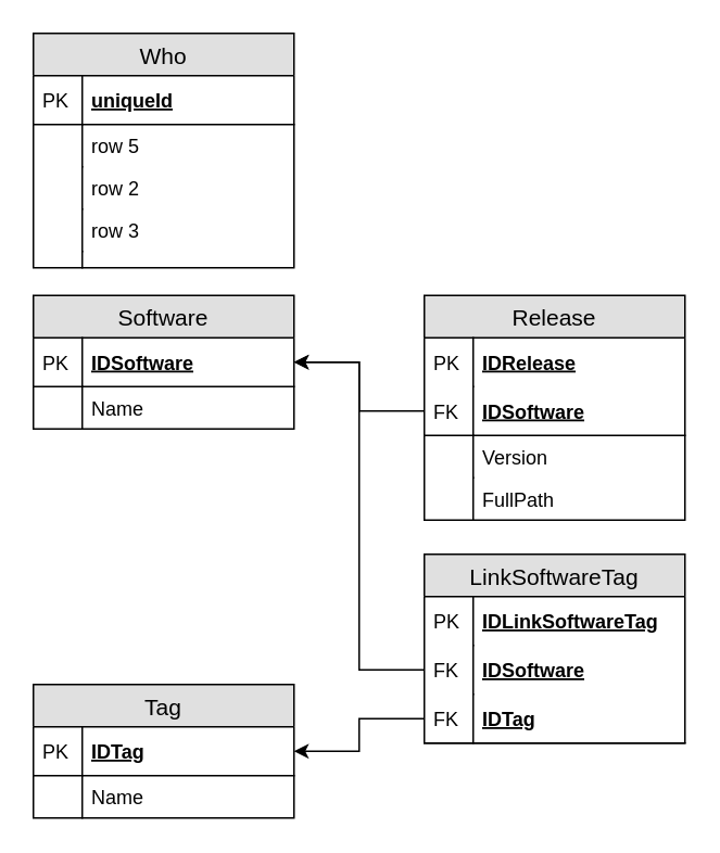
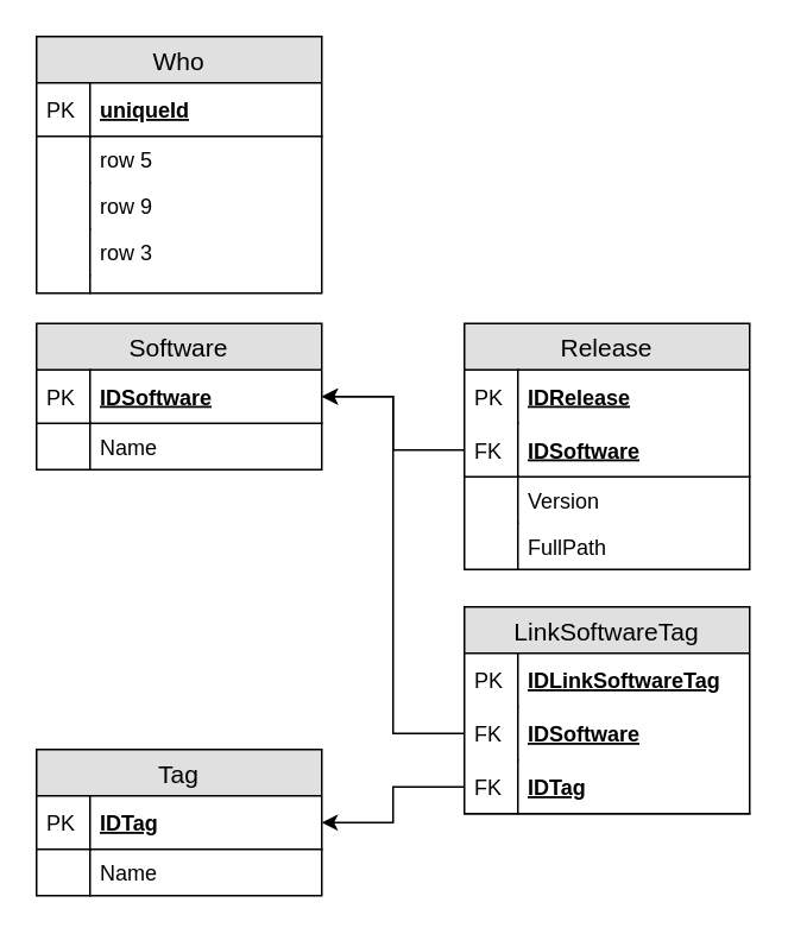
  <mxCell id="0" />
  <mxCell id="1" parent="0" />
  <mxCell id="2" value="Release" style="swimlane;fontStyle=0;childLayout=stackLayout;horizontal=1;startSize=26;fillColor=#e0e0e0;horizontalStack=0;resizeParent=1;resizeParentMax=0;resizeLast=0;collapsible=1;marginBottom=0;swimlaneFillColor=#ffffff;align=center;fontSize=14;" vertex="1" parent="1"><mxGeometry x="260" y="181" width="160" height="138" as="geometry" /></mxCell>
  <mxCell id="3" value="IDRelease" style="shape=partialRectangle;top=0;left=0;right=0;bottom=0;align=left;verticalAlign=middle;fillColor=none;spacingLeft=34;spacingRight=4;overflow=hidden;rotatable=0;points=[[0,0.5],[1,0.5]];portConstraint=eastwest;dropTarget=0;fontStyle=5;fontSize=12;" vertex="1" parent="2"><mxGeometry y="26" width="160" height="30" as="geometry" /></mxCell>
  <mxCell id="4" value="PK" style="shape=partialRectangle;top=0;left=0;bottom=0;fillColor=none;align=left;verticalAlign=middle;spacingLeft=4;spacingRight=4;overflow=hidden;rotatable=0;points=[];portConstraint=eastwest;part=1;fontSize=12;" vertex="1" connectable="0" parent="3"><mxGeometry width="30" height="30" as="geometry" /></mxCell>
  <mxCell id="5" value="IDSoftware" style="shape=partialRectangle;top=0;left=0;right=0;bottom=1;align=left;verticalAlign=middle;fillColor=none;spacingLeft=34;spacingRight=4;overflow=hidden;rotatable=0;points=[[0,0.5],[1,0.5]];portConstraint=eastwest;dropTarget=0;fontStyle=5;fontSize=12;" vertex="1" parent="2"><mxGeometry y="56" width="160" height="30" as="geometry" /></mxCell>
  <mxCell id="6" value="FK" style="shape=partialRectangle;top=0;left=0;bottom=0;fillColor=none;align=left;verticalAlign=middle;spacingLeft=4;spacingRight=4;overflow=hidden;rotatable=0;points=[];portConstraint=eastwest;part=1;fontSize=12;" vertex="1" connectable="0" parent="5"><mxGeometry width="30" height="30" as="geometry" /></mxCell>
  <mxCell id="7" value="Version" style="shape=partialRectangle;top=0;left=0;right=0;bottom=0;align=left;verticalAlign=top;fillColor=none;spacingLeft=34;spacingRight=4;overflow=hidden;rotatable=0;points=[[0,0.5],[1,0.5]];portConstraint=eastwest;dropTarget=0;fontSize=12;" vertex="1" parent="2"><mxGeometry y="86" width="160" height="26" as="geometry" /></mxCell>
  <mxCell id="8" value="" style="shape=partialRectangle;top=0;left=0;bottom=0;fillColor=none;align=left;verticalAlign=top;spacingLeft=4;spacingRight=4;overflow=hidden;rotatable=0;points=[];portConstraint=eastwest;part=1;fontSize=12;" vertex="1" connectable="0" parent="7"><mxGeometry width="30" height="26" as="geometry" /></mxCell>
  <mxCell id="9" value="FullPath" style="shape=partialRectangle;top=0;left=0;right=0;bottom=0;align=left;verticalAlign=top;fillColor=none;spacingLeft=34;spacingRight=4;overflow=hidden;rotatable=0;points=[[0,0.5],[1,0.5]];portConstraint=eastwest;dropTarget=0;fontSize=12;" vertex="1" parent="2"><mxGeometry y="112" width="160" height="26" as="geometry" /></mxCell>
  <mxCell id="10" value="" style="shape=partialRectangle;top=0;left=0;bottom=0;fillColor=none;align=left;verticalAlign=top;spacingLeft=4;spacingRight=4;overflow=hidden;rotatable=0;points=[];portConstraint=eastwest;part=1;fontSize=12;" vertex="1" connectable="0" parent="9"><mxGeometry width="30" height="26" as="geometry" /></mxCell>
  <mxCell id="11" value="Software" style="swimlane;fontStyle=0;childLayout=stackLayout;horizontal=1;startSize=26;fillColor=#e0e0e0;horizontalStack=0;resizeParent=1;resizeParentMax=0;resizeLast=0;collapsible=1;marginBottom=0;swimlaneFillColor=#ffffff;align=center;fontSize=14;" vertex="1" parent="1"><mxGeometry x="20" y="181" width="160" height="82" as="geometry" /></mxCell>
  <mxCell id="12" value="IDSoftware" style="shape=partialRectangle;top=0;left=0;right=0;bottom=1;align=left;verticalAlign=middle;fillColor=none;spacingLeft=34;spacingRight=4;overflow=hidden;rotatable=0;points=[[0,0.5],[1,0.5]];portConstraint=eastwest;dropTarget=0;fontStyle=5;fontSize=12;" vertex="1" parent="11"><mxGeometry y="26" width="160" height="30" as="geometry" /></mxCell>
  <mxCell id="13" value="PK" style="shape=partialRectangle;top=0;left=0;bottom=0;fillColor=none;align=left;verticalAlign=middle;spacingLeft=4;spacingRight=4;overflow=hidden;rotatable=0;points=[];portConstraint=eastwest;part=1;fontSize=12;" vertex="1" connectable="0" parent="12"><mxGeometry width="30" height="30" as="geometry" /></mxCell>
  <mxCell id="14" value="Name" style="shape=partialRectangle;top=0;left=0;right=0;bottom=0;align=left;verticalAlign=top;fillColor=none;spacingLeft=34;spacingRight=4;overflow=hidden;rotatable=0;points=[[0,0.5],[1,0.5]];portConstraint=eastwest;dropTarget=0;fontSize=12;" vertex="1" parent="11"><mxGeometry y="56" width="160" height="26" as="geometry" /></mxCell>
  <mxCell id="15" value="" style="shape=partialRectangle;top=0;left=0;bottom=0;fillColor=none;align=left;verticalAlign=top;spacingLeft=4;spacingRight=4;overflow=hidden;rotatable=0;points=[];portConstraint=eastwest;part=1;fontSize=12;" vertex="1" connectable="0" parent="14"><mxGeometry width="30" height="26" as="geometry" /></mxCell>
  <mxCell id="16" style="edgeStyle=orthogonalEdgeStyle;rounded=0;orthogonalLoop=1;jettySize=auto;html=1;exitX=0;exitY=0.5;exitDx=0;exitDy=0;entryX=1;entryY=0.5;entryDx=0;entryDy=0;" edge="1" parent="1" source="5" target="12"><mxGeometry relative="1" as="geometry" /></mxCell>
  <mxCell id="17" value="Tag" style="swimlane;fontStyle=0;childLayout=stackLayout;horizontal=1;startSize=26;fillColor=#e0e0e0;horizontalStack=0;resizeParent=1;resizeParentMax=0;resizeLast=0;collapsible=1;marginBottom=0;swimlaneFillColor=#ffffff;align=center;fontSize=14;" vertex="1" parent="1"><mxGeometry x="20" y="420" width="160" height="82" as="geometry" /></mxCell>
  <mxCell id="18" value="IDTag" style="shape=partialRectangle;top=0;left=0;right=0;bottom=1;align=left;verticalAlign=middle;fillColor=none;spacingLeft=34;spacingRight=4;overflow=hidden;rotatable=0;points=[[0,0.5],[1,0.5]];portConstraint=eastwest;dropTarget=0;fontStyle=5;fontSize=12;" vertex="1" parent="17"><mxGeometry y="26" width="160" height="30" as="geometry" /></mxCell>
  <mxCell id="19" value="PK" style="shape=partialRectangle;top=0;left=0;bottom=0;fillColor=none;align=left;verticalAlign=middle;spacingLeft=4;spacingRight=4;overflow=hidden;rotatable=0;points=[];portConstraint=eastwest;part=1;fontSize=12;" vertex="1" connectable="0" parent="18"><mxGeometry width="30" height="30" as="geometry" /></mxCell>
  <mxCell id="20" value="Name" style="shape=partialRectangle;top=0;left=0;right=0;bottom=0;align=left;verticalAlign=top;fillColor=none;spacingLeft=34;spacingRight=4;overflow=hidden;rotatable=0;points=[[0,0.5],[1,0.5]];portConstraint=eastwest;dropTarget=0;fontSize=12;" vertex="1" parent="17"><mxGeometry y="56" width="160" height="26" as="geometry" /></mxCell>
  <mxCell id="21" value="" style="shape=partialRectangle;top=0;left=0;bottom=0;fillColor=none;align=left;verticalAlign=top;spacingLeft=4;spacingRight=4;overflow=hidden;rotatable=0;points=[];portConstraint=eastwest;part=1;fontSize=12;" vertex="1" connectable="0" parent="20"><mxGeometry width="30" height="26" as="geometry" /></mxCell>
  <mxCell id="22" value="LinkSoftwareTag" style="swimlane;fontStyle=0;childLayout=stackLayout;horizontal=1;startSize=26;fillColor=#e0e0e0;horizontalStack=0;resizeParent=1;resizeParentMax=0;resizeLast=0;collapsible=1;marginBottom=0;swimlaneFillColor=#ffffff;align=center;fontSize=14;" vertex="1" parent="1"><mxGeometry x="260" y="340" width="160" height="116" as="geometry" /></mxCell>
  <mxCell id="23" value="IDLinkSoftwareTag" style="shape=partialRectangle;top=0;left=0;right=0;bottom=0;align=left;verticalAlign=middle;fillColor=none;spacingLeft=34;spacingRight=4;overflow=hidden;rotatable=0;points=[[0,0.5],[1,0.5]];portConstraint=eastwest;dropTarget=0;fontStyle=5;fontSize=12;" vertex="1" parent="22"><mxGeometry y="26" width="160" height="30" as="geometry" /></mxCell>
  <mxCell id="24" value="PK" style="shape=partialRectangle;top=0;left=0;bottom=0;fillColor=none;align=left;verticalAlign=middle;spacingLeft=4;spacingRight=4;overflow=hidden;rotatable=0;points=[];portConstraint=eastwest;part=1;fontSize=12;" vertex="1" connectable="0" parent="23"><mxGeometry width="30" height="30" as="geometry" /></mxCell>
  <mxCell id="25" value="IDSoftware" style="shape=partialRectangle;top=0;left=0;right=0;bottom=0;align=left;verticalAlign=middle;fillColor=none;spacingLeft=34;spacingRight=4;overflow=hidden;rotatable=0;points=[[0,0.5],[1,0.5]];portConstraint=eastwest;dropTarget=0;fontStyle=5;fontSize=12;" vertex="1" parent="22"><mxGeometry y="56" width="160" height="30" as="geometry" /></mxCell>
  <mxCell id="26" value="FK" style="shape=partialRectangle;top=0;left=0;bottom=0;fillColor=none;align=left;verticalAlign=middle;spacingLeft=4;spacingRight=4;overflow=hidden;rotatable=0;points=[];portConstraint=eastwest;part=1;fontSize=12;" vertex="1" connectable="0" parent="25"><mxGeometry width="30" height="30" as="geometry" /></mxCell>
  <mxCell id="27" value="IDTag" style="shape=partialRectangle;top=0;left=0;right=0;bottom=1;align=left;verticalAlign=middle;fillColor=none;spacingLeft=34;spacingRight=4;overflow=hidden;rotatable=0;points=[[0,0.5],[1,0.5]];portConstraint=eastwest;dropTarget=0;fontStyle=5;fontSize=12;" vertex="1" parent="22"><mxGeometry y="86" width="160" height="30" as="geometry" /></mxCell>
  <mxCell id="28" value="FK" style="shape=partialRectangle;top=0;left=0;bottom=0;fillColor=none;align=left;verticalAlign=middle;spacingLeft=4;spacingRight=4;overflow=hidden;rotatable=0;points=[];portConstraint=eastwest;part=1;fontSize=12;" vertex="1" connectable="0" parent="27"><mxGeometry width="30" height="30" as="geometry" /></mxCell>
  <mxCell id="29" style="edgeStyle=orthogonalEdgeStyle;rounded=0;orthogonalLoop=1;jettySize=auto;html=1;exitX=0;exitY=0.5;exitDx=0;exitDy=0;" edge="1" parent="1" source="27" target="18"><mxGeometry relative="1" as="geometry"><Array as="points"><mxPoint x="220" y="441" /><mxPoint x="220" y="461" /></Array></mxGeometry></mxCell>
  <mxCell id="30" style="edgeStyle=orthogonalEdgeStyle;rounded=0;orthogonalLoop=1;jettySize=auto;html=1;exitX=0;exitY=0.5;exitDx=0;exitDy=0;entryX=1;entryY=0.5;entryDx=0;entryDy=0;" edge="1" parent="1" source="25" target="12"><mxGeometry relative="1" as="geometry" /></mxCell>
  <mxCell id="31" value="Who" style="swimlane;fontStyle=0;childLayout=stackLayout;horizontal=1;startSize=26;fillColor=#e0e0e0;horizontalStack=0;resizeParent=1;resizeParentMax=0;resizeLast=0;collapsible=1;marginBottom=0;swimlaneFillColor=#ffffff;align=center;fontSize=14;" vertex="1" parent="1"><mxGeometry x="20" y="20" width="160" height="144" as="geometry" /></mxCell>
  <mxCell id="32" value="uniqueId" style="shape=partialRectangle;top=0;left=0;right=0;bottom=1;align=left;verticalAlign=middle;fillColor=none;spacingLeft=34;spacingRight=4;overflow=hidden;rotatable=0;points=[[0,0.5],[1,0.5]];portConstraint=eastwest;dropTarget=0;fontStyle=5;fontSize=12;" vertex="1" parent="31"><mxGeometry y="26" width="160" height="30" as="geometry" /></mxCell>
  <mxCell id="33" value="PK" style="shape=partialRectangle;top=0;left=0;bottom=0;fillColor=none;align=left;verticalAlign=middle;spacingLeft=4;spacingRight=4;overflow=hidden;rotatable=0;points=[];portConstraint=eastwest;part=1;fontSize=12;" vertex="1" connectable="0" parent="32"><mxGeometry width="30" height="30" as="geometry" /></mxCell>
  <mxCell id="34" value="row 5" style="shape=partialRectangle;top=0;left=0;right=0;bottom=0;align=left;verticalAlign=top;fillColor=none;spacingLeft=34;spacingRight=4;overflow=hidden;rotatable=0;points=[[0,0.5],[1,0.5]];portConstraint=eastwest;dropTarget=0;fontSize=12;" vertex="1" parent="31"><mxGeometry y="56" width="160" height="26" as="geometry" /></mxCell>
  <mxCell id="35" value="" style="shape=partialRectangle;top=0;left=0;bottom=0;fillColor=none;align=left;verticalAlign=top;spacingLeft=4;spacingRight=4;overflow=hidden;rotatable=0;points=[];portConstraint=eastwest;part=1;fontSize=12;" vertex="1" connectable="0" parent="34"><mxGeometry width="30" height="26" as="geometry" /></mxCell>
- <mxCell id="36" value="row 2" style="shape=partialRectangle;top=0;left=0;right=0;bottom=0;align=left;verticalAlign=top;fillColor=none;spacingLeft=34;spacingRight=4;overflow=hidden;rotatable=0;points=[[0,0.5],[1,0.5]];portConstraint=eastwest;dropTarget=0;fontSize=12;" vertex="1" parent="31"><mxGeometry y="82" width="160" height="26" as="geometry" /></mxCell>
+ <mxCell id="36" value="row 9" style="shape=partialRectangle;top=0;left=0;right=0;bottom=0;align=left;verticalAlign=top;fillColor=none;spacingLeft=34;spacingRight=4;overflow=hidden;rotatable=0;points=[[0,0.5],[1,0.5]];portConstraint=eastwest;dropTarget=0;fontSize=12;" vertex="1" parent="31"><mxGeometry y="82" width="160" height="26" as="geometry" /></mxCell>
  <mxCell id="37" value="" style="shape=partialRectangle;top=0;left=0;bottom=0;fillColor=none;align=left;verticalAlign=top;spacingLeft=4;spacingRight=4;overflow=hidden;rotatable=0;points=[];portConstraint=eastwest;part=1;fontSize=12;" vertex="1" connectable="0" parent="36"><mxGeometry width="30" height="26" as="geometry" /></mxCell>
  <mxCell id="38" value="row 3" style="shape=partialRectangle;top=0;left=0;right=0;bottom=0;align=left;verticalAlign=top;fillColor=none;spacingLeft=34;spacingRight=4;overflow=hidden;rotatable=0;points=[[0,0.5],[1,0.5]];portConstraint=eastwest;dropTarget=0;fontSize=12;" vertex="1" parent="31"><mxGeometry y="108" width="160" height="26" as="geometry" /></mxCell>
  <mxCell id="39" value="" style="shape=partialRectangle;top=0;left=0;bottom=0;fillColor=none;align=left;verticalAlign=top;spacingLeft=4;spacingRight=4;overflow=hidden;rotatable=0;points=[];portConstraint=eastwest;part=1;fontSize=12;" vertex="1" connectable="0" parent="38"><mxGeometry width="30" height="26" as="geometry" /></mxCell>
  <mxCell id="40" value="" style="shape=partialRectangle;top=0;left=0;right=0;bottom=0;align=left;verticalAlign=top;fillColor=none;spacingLeft=34;spacingRight=4;overflow=hidden;rotatable=0;points=[[0,0.5],[1,0.5]];portConstraint=eastwest;dropTarget=0;fontSize=12;" vertex="1" parent="31"><mxGeometry y="134" width="160" height="10" as="geometry" /></mxCell>
  <mxCell id="41" value="" style="shape=partialRectangle;top=0;left=0;bottom=0;fillColor=none;align=left;verticalAlign=top;spacingLeft=4;spacingRight=4;overflow=hidden;rotatable=0;points=[];portConstraint=eastwest;part=1;fontSize=12;" vertex="1" connectable="0" parent="40"><mxGeometry width="30" height="10" as="geometry" /></mxCell>
